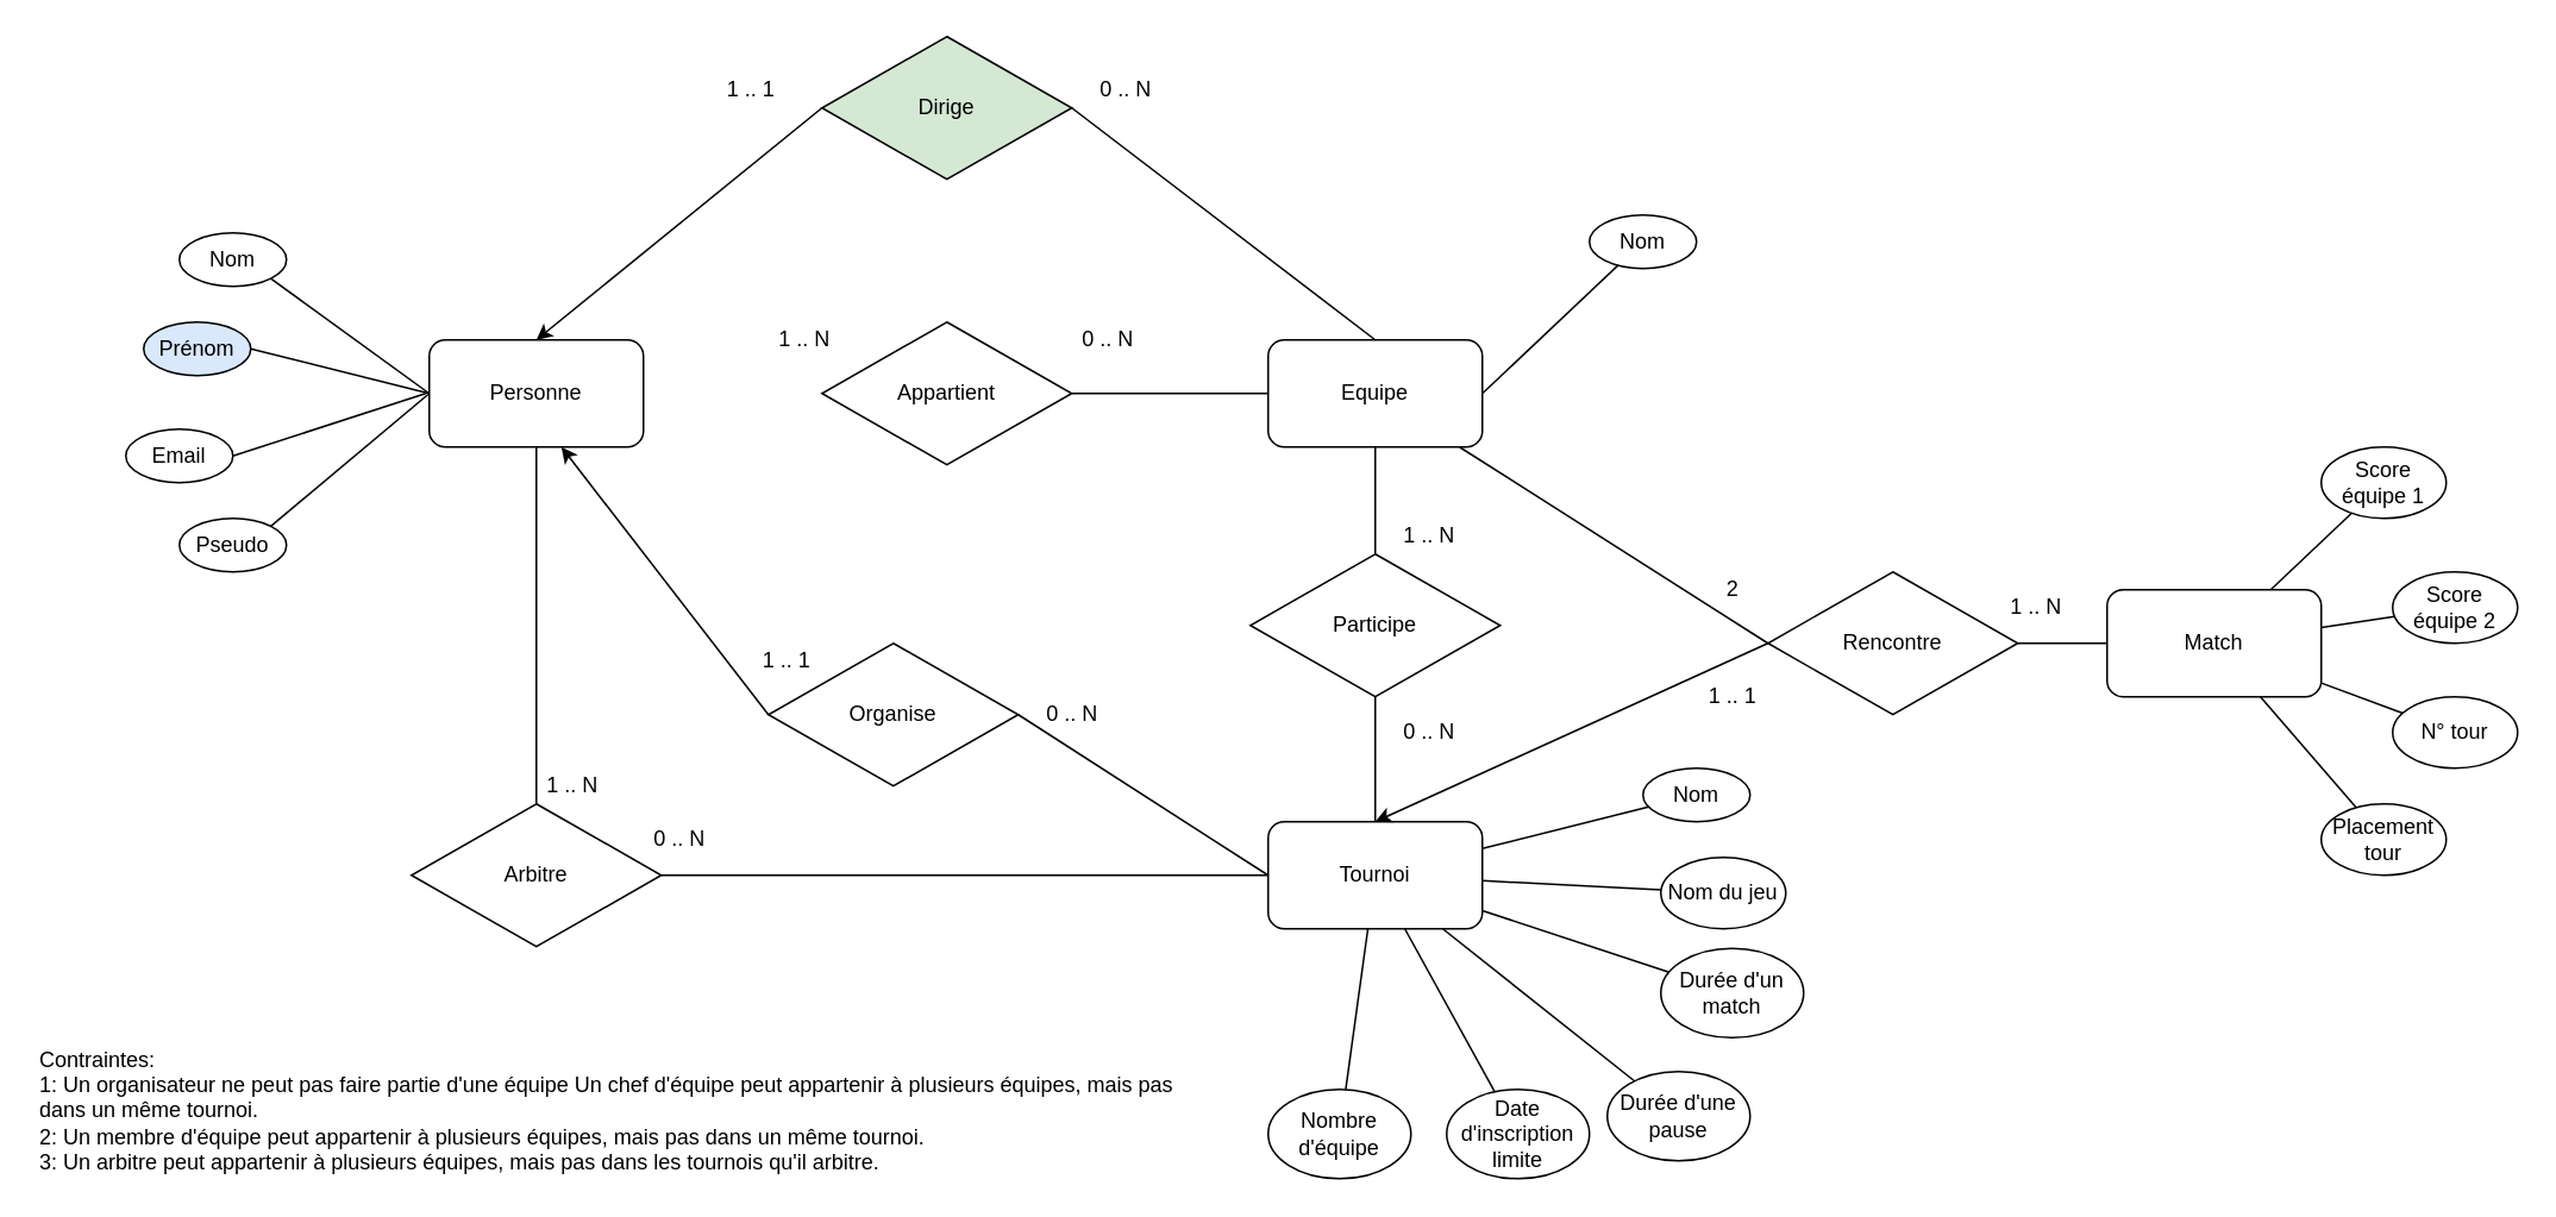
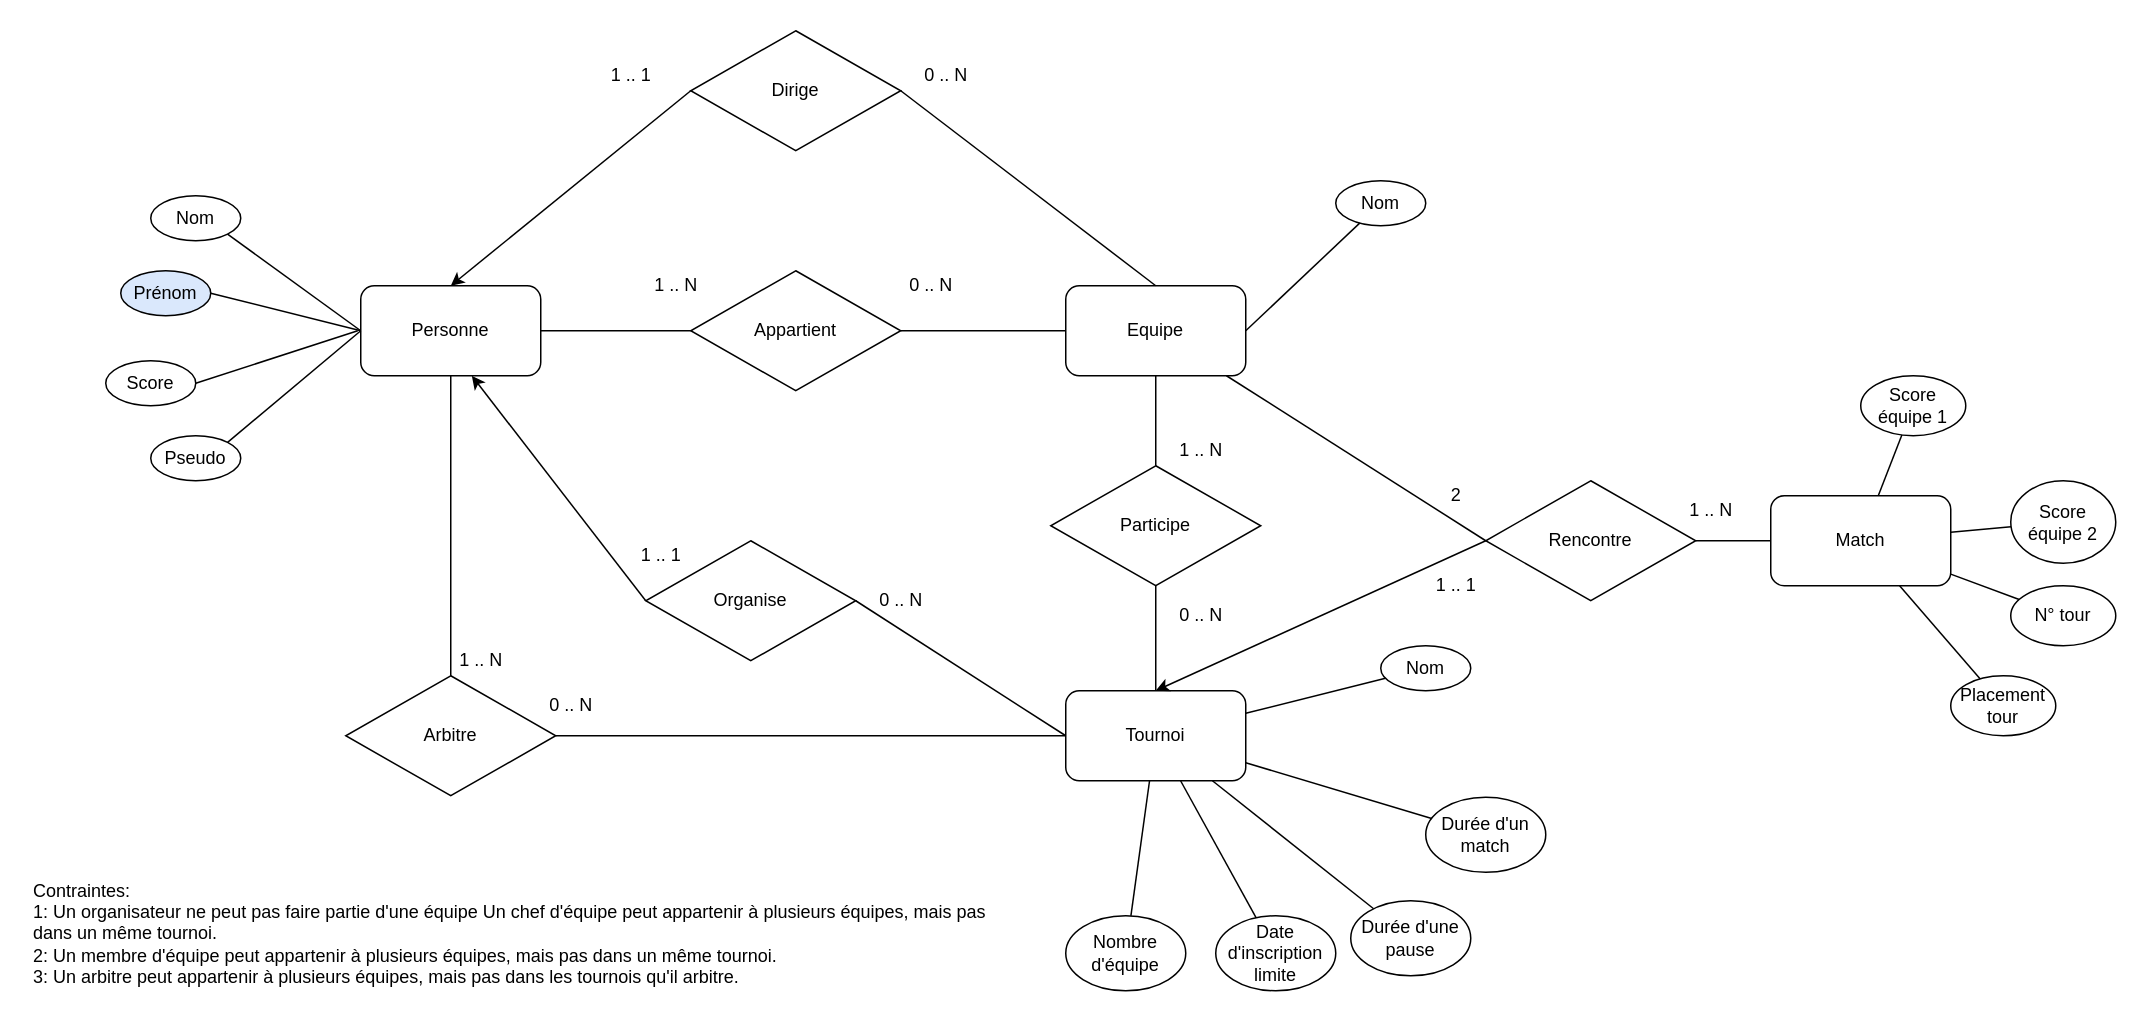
  <mxCell id="0" />
  <mxCell id="1" parent="0" />
  <mxCell id="2" value="Personne" style="rounded=1;whiteSpace=wrap;html=1;" parent="1" vertex="1"><mxGeometry x="240" y="190" width="120" height="60" as="geometry" /></mxCell>
  <mxCell id="3" value="Equipe" style="rounded=1;whiteSpace=wrap;html=1;" parent="1" vertex="1"><mxGeometry x="710" y="190" width="120" height="60" as="geometry" /></mxCell>
  <mxCell id="4" value="Appartient" style="rhombus;whiteSpace=wrap;html=1;" parent="1" vertex="1"><mxGeometry x="460" y="180" width="140" height="80" as="geometry" /></mxCell>
  <mxCell id="5" value="Nom" style="ellipse;whiteSpace=wrap;html=1;" parent="1" vertex="1"><mxGeometry x="100" y="130" width="60" height="30" as="geometry" /></mxCell>
  <mxCell id="6" value="Prénom" style="ellipse;whiteSpace=wrap;html=1;fillColor=#dae8fc;" parent="1" vertex="1"><mxGeometry x="80" y="180" width="60" height="30" as="geometry" /></mxCell>
  <mxCell id="7" value="Pseudo" style="ellipse;whiteSpace=wrap;html=1;" parent="1" vertex="1"><mxGeometry x="100" y="290" width="60" height="30" as="geometry" /></mxCell>
  <mxCell id="8" value="" style="endArrow=none;html=1;exitX=1;exitY=0.5;exitDx=0;exitDy=0;entryX=0;entryY=0.5;entryDx=0;entryDy=0;" parent="1" source="6" target="2" edge="1"><mxGeometry width="50" height="50" relative="1" as="geometry"><mxPoint x="390" y="350" as="sourcePoint" /><mxPoint x="440" y="300" as="targetPoint" /></mxGeometry></mxCell>
  <mxCell id="9" value="" style="endArrow=none;html=1;exitX=1;exitY=0;exitDx=0;exitDy=0;entryX=0;entryY=0.5;entryDx=0;entryDy=0;" parent="1" source="7" target="2" edge="1"><mxGeometry width="50" height="50" relative="1" as="geometry"><mxPoint x="170" y="230" as="sourcePoint" /><mxPoint x="250" y="230" as="targetPoint" /></mxGeometry></mxCell>
  <mxCell id="10" value="" style="endArrow=none;html=1;entryX=0;entryY=0.5;entryDx=0;entryDy=0;exitX=1;exitY=1;exitDx=0;exitDy=0;" parent="1" source="5" target="2" edge="1"><mxGeometry width="50" height="50" relative="1" as="geometry"><mxPoint x="190" y="170" as="sourcePoint" /><mxPoint x="250" y="230" as="targetPoint" /></mxGeometry></mxCell>
- <mxCell id="11" value="Email" style="ellipse;whiteSpace=wrap;html=1;" parent="1" vertex="1"><mxGeometry x="70" y="240" width="60" height="30" as="geometry" /></mxCell>
+ <mxCell id="11" value="Score" style="ellipse;whiteSpace=wrap;html=1;" parent="1" vertex="1"><mxGeometry x="70" y="240" width="60" height="30" as="geometry" /></mxCell>
  <mxCell id="12" value="" style="endArrow=none;html=1;exitX=1;exitY=0.5;exitDx=0;exitDy=0;" parent="1" source="11" edge="1"><mxGeometry width="50" height="50" relative="1" as="geometry"><mxPoint x="610" y="350" as="sourcePoint" /><mxPoint x="238" y="220" as="targetPoint" /></mxGeometry></mxCell>
  <mxCell id="13" value="0 .. N" style="text;html=1;align=center;verticalAlign=middle;resizable=0;points=[];autosize=1;" parent="1" vertex="1"><mxGeometry x="600" y="180" width="40" height="20" as="geometry" /></mxCell>
  <mxCell id="14" value="1 .. N" style="text;html=1;align=center;verticalAlign=middle;resizable=0;points=[];autosize=1;" parent="1" vertex="1"><mxGeometry x="430" y="180" width="40" height="20" as="geometry" /></mxCell>
+ <mxCell id="15" value="" style="endArrow=none;html=1;exitX=1;exitY=0.5;exitDx=0;exitDy=0;" edge="1" parent="1" source="2" target="4"><mxGeometry width="50" height="50" relative="1" as="geometry"><mxPoint x="710" y="410" as="sourcePoint" /><mxPoint x="760" y="360" as="targetPoint" /></mxGeometry></mxCell>
  <mxCell id="16" value="" style="endArrow=none;html=1;exitX=0;exitY=0.5;exitDx=0;exitDy=0;entryX=1;entryY=0.5;entryDx=0;entryDy=0;" edge="1" parent="1" source="3" target="4"><mxGeometry width="50" height="50" relative="1" as="geometry"><mxPoint x="370" y="230" as="sourcePoint" /><mxPoint x="470" y="230" as="targetPoint" /></mxGeometry></mxCell>
  <mxCell id="17" value="Nom" style="ellipse;whiteSpace=wrap;html=1;" vertex="1" parent="1"><mxGeometry x="890" y="120" width="60" height="30" as="geometry" /></mxCell>
  <mxCell id="18" value="" style="endArrow=none;html=1;exitX=1;exitY=0.5;exitDx=0;exitDy=0;" edge="1" parent="1" source="3" target="17"><mxGeometry width="50" height="50" relative="1" as="geometry"><mxPoint x="690" y="390" as="sourcePoint" /><mxPoint x="740" y="340" as="targetPoint" /></mxGeometry></mxCell>
  <mxCell id="19" style="edgeStyle=none;rounded=0;orthogonalLoop=1;jettySize=auto;html=1;exitX=0;exitY=0.5;exitDx=0;exitDy=0;entryX=0.5;entryY=0;entryDx=0;entryDy=0;" edge="1" parent="1" source="20" target="2"><mxGeometry relative="1" as="geometry" /></mxCell>
- <mxCell id="20" value="Dirige" style="rhombus;whiteSpace=wrap;html=1;fillColor=#d5e8d4;" vertex="1" parent="1"><mxGeometry x="460" y="20" width="140" height="80" as="geometry" /></mxCell>
+ <mxCell id="20" value="Dirige" style="rhombus;whiteSpace=wrap;html=1;" vertex="1" parent="1"><mxGeometry x="460" y="20" width="140" height="80" as="geometry" /></mxCell>
  <mxCell id="21" value="1 .. 1" style="text;html=1;align=center;verticalAlign=middle;resizable=0;points=[];autosize=1;" vertex="1" parent="1"><mxGeometry x="400" y="40" width="40" height="20" as="geometry" /></mxCell>
  <mxCell id="22" value="0 .. N" style="text;html=1;align=center;verticalAlign=middle;resizable=0;points=[];autosize=1;" vertex="1" parent="1"><mxGeometry x="610" y="40" width="40" height="20" as="geometry" /></mxCell>
  <mxCell id="23" value="Tournoi" style="rounded=1;whiteSpace=wrap;html=1;" vertex="1" parent="1"><mxGeometry x="710" y="460" width="120" height="60" as="geometry" /></mxCell>
  <mxCell id="24" value="Participe" style="rhombus;whiteSpace=wrap;html=1;" vertex="1" parent="1"><mxGeometry x="700" y="310" width="140" height="80" as="geometry" /></mxCell>
  <mxCell id="25" value="" style="endArrow=none;html=1;entryX=0.5;entryY=1;entryDx=0;entryDy=0;" edge="1" parent="1" source="24" target="3"><mxGeometry width="50" height="50" relative="1" as="geometry"><mxPoint x="690" y="390" as="sourcePoint" /><mxPoint x="740" y="340" as="targetPoint" /></mxGeometry></mxCell>
  <mxCell id="26" value="" style="endArrow=none;html=1;entryX=0.5;entryY=1;entryDx=0;entryDy=0;exitX=0.5;exitY=0;exitDx=0;exitDy=0;" edge="1" parent="1" source="23" target="24"><mxGeometry width="50" height="50" relative="1" as="geometry"><mxPoint x="780" y="320" as="sourcePoint" /><mxPoint x="780" y="260" as="targetPoint" /></mxGeometry></mxCell>
  <mxCell id="27" value="0 .. N" style="text;html=1;align=center;verticalAlign=middle;resizable=0;points=[];autosize=1;" vertex="1" parent="1"><mxGeometry x="780" y="400" width="40" height="20" as="geometry" /></mxCell>
  <mxCell id="28" value="1 .. N" style="text;html=1;align=center;verticalAlign=middle;resizable=0;points=[];autosize=1;" vertex="1" parent="1"><mxGeometry x="780" y="290" width="40" height="20" as="geometry" /></mxCell>
  <mxCell id="29" style="edgeStyle=none;rounded=0;orthogonalLoop=1;jettySize=auto;html=1;exitX=0;exitY=0.5;exitDx=0;exitDy=0;entryX=0.617;entryY=1;entryDx=0;entryDy=0;entryPerimeter=0;" edge="1" parent="1" source="30" target="2"><mxGeometry relative="1" as="geometry" /></mxCell>
  <mxCell id="30" value="Organise" style="rhombus;whiteSpace=wrap;html=1;" vertex="1" parent="1"><mxGeometry x="430" y="360" width="140" height="80" as="geometry" /></mxCell>
  <mxCell id="31" value="0 .. N" style="text;html=1;align=center;verticalAlign=middle;resizable=0;points=[];autosize=1;" vertex="1" parent="1"><mxGeometry x="580" y="390" width="40" height="20" as="geometry" /></mxCell>
  <mxCell id="32" value="" style="endArrow=none;html=1;exitX=1;exitY=0.5;exitDx=0;exitDy=0;entryX=0;entryY=0.5;entryDx=0;entryDy=0;" edge="1" parent="1" source="30" target="23"><mxGeometry width="50" height="50" relative="1" as="geometry"><mxPoint x="690" y="390" as="sourcePoint" /><mxPoint x="740" y="340" as="targetPoint" /></mxGeometry></mxCell>
  <mxCell id="33" value="1 .. 1" style="text;html=1;align=center;verticalAlign=middle;resizable=0;points=[];autosize=1;" vertex="1" parent="1"><mxGeometry x="420" y="360" width="40" height="20" as="geometry" /></mxCell>
  <mxCell id="34" value="Nom" style="ellipse;whiteSpace=wrap;html=1;" vertex="1" parent="1"><mxGeometry x="920" y="430" width="60" height="30" as="geometry" /></mxCell>
- <mxCell id="35" value="Nom du jeu" style="ellipse;whiteSpace=wrap;html=1;" vertex="1" parent="1"><mxGeometry x="930" y="480" width="70" height="40" as="geometry" /></mxCell>
- <mxCell id="36" value="Durée d'un match" style="ellipse;whiteSpace=wrap;html=1;" vertex="1" parent="1"><mxGeometry x="930" y="531" width="80" height="50" as="geometry" /></mxCell>
+ <mxCell id="36" value="Durée d'un match" style="ellipse;whiteSpace=wrap;html=1;" vertex="1" parent="1"><mxGeometry x="950" y="531" width="80" height="50" as="geometry" /></mxCell>
  <mxCell id="37" value="Durée d'une pause" style="ellipse;whiteSpace=wrap;html=1;" vertex="1" parent="1"><mxGeometry x="900" y="600" width="80" height="50" as="geometry" /></mxCell>
  <mxCell id="38" value="Date d'inscription limite" style="ellipse;whiteSpace=wrap;html=1;" vertex="1" parent="1"><mxGeometry x="810" y="610" width="80" height="50" as="geometry" /></mxCell>
  <mxCell id="39" value="Nombre d'équipe" style="ellipse;whiteSpace=wrap;html=1;" vertex="1" parent="1"><mxGeometry x="710" y="610" width="80" height="50" as="geometry" /></mxCell>
  <mxCell id="40" value="" style="endArrow=none;html=1;" edge="1" parent="1" source="23" target="34"><mxGeometry width="50" height="50" relative="1" as="geometry"><mxPoint x="690" y="360" as="sourcePoint" /><mxPoint x="740" y="310" as="targetPoint" /></mxGeometry></mxCell>
- <mxCell id="41" value="" style="endArrow=none;html=1;" edge="1" parent="1" source="23" target="35"><mxGeometry width="50" height="50" relative="1" as="geometry"><mxPoint y="485" as="sourcePoint" x="840" /><mxPoint x="933.167" y="461.708" as="targetPoint" /></mxGeometry></mxCell>
  <mxCell id="42" value="" style="endArrow=none;html=1;" edge="1" parent="1" source="23" target="36"><mxGeometry width="50" height="50" relative="1" as="geometry"><mxPoint y="503.077" as="sourcePoint" x="840" /><mxPoint x="940.14" y="508.212" as="targetPoint" /></mxGeometry></mxCell>
  <mxCell id="43" value="" style="endArrow=none;html=1;" edge="1" parent="1" source="23" target="37"><mxGeometry width="50" height="50" relative="1" as="geometry"><mxPoint y="519.811" as="sourcePoint" x="840" /><mxPoint x="944.608" y="554.35" as="targetPoint" /></mxGeometry></mxCell>
  <mxCell id="44" value="" style="endArrow=none;html=1;" edge="1" parent="1" source="23" target="38"><mxGeometry width="50" height="50" relative="1" as="geometry"><mxPoint x="850" y="529.811" as="sourcePoint" /><mxPoint x="954.608" y="564.35" as="targetPoint" /></mxGeometry></mxCell>
  <mxCell id="45" value="" style="endArrow=none;html=1;" edge="1" parent="1" source="23" target="39"><mxGeometry width="50" height="50" relative="1" as="geometry"><mxPoint x="796.552" y="530" as="sourcePoint" /><mxPoint x="846.96" y="621.366" as="targetPoint" /></mxGeometry></mxCell>
  <mxCell id="46" value="Arbitre" style="rhombus;whiteSpace=wrap;html=1;" vertex="1" parent="1"><mxGeometry x="230" y="450" width="140" height="80" as="geometry" /></mxCell>
  <mxCell id="47" value="" style="endArrow=none;html=1;entryX=0.5;entryY=1;entryDx=0;entryDy=0;" edge="1" parent="1" source="46" target="2"><mxGeometry width="50" height="50" relative="1" as="geometry"><mxPoint x="690" y="440" as="sourcePoint" /><mxPoint x="740" y="390" as="targetPoint" /></mxGeometry></mxCell>
  <mxCell id="48" value="" style="endArrow=none;html=1;entryX=0;entryY=0.5;entryDx=0;entryDy=0;exitX=1;exitY=0.5;exitDx=0;exitDy=0;" edge="1" parent="1" source="46" target="23"><mxGeometry width="50" height="50" relative="1" as="geometry"><mxPoint x="310" y="460" as="sourcePoint" /><mxPoint x="310" y="260" as="targetPoint" /></mxGeometry></mxCell>
  <mxCell id="49" value="0 .. N" style="text;html=1;align=center;verticalAlign=middle;resizable=0;points=[];autosize=1;" vertex="1" parent="1"><mxGeometry x="360" y="460" width="40" height="20" as="geometry" /></mxCell>
  <mxCell id="50" value="1 .. N" style="text;html=1;align=center;verticalAlign=middle;resizable=0;points=[];autosize=1;" vertex="1" parent="1"><mxGeometry x="300" y="430" width="40" height="20" as="geometry" /></mxCell>
  <mxCell id="51" value="Contraintes:&lt;br&gt;1:&amp;nbsp;Un organisateur ne peut pas faire partie d'une équipe Un chef d'équipe peut appartenir à plusieurs équipes, mais pas dans un même tournoi.&lt;br&gt;2: Un membre d'équipe peut appartenir à plusieurs équipes, mais pas dans un même tournoi.&lt;br&gt;3:&amp;nbsp;Un arbitre peut appartenir à plusieurs équipes, mais pas dans les tournois qu'il arbitre." style="text;html=1;strokeColor=none;fillColor=none;align=left;verticalAlign=left;whiteSpace=wrap;rounded=0;" vertex="1" parent="1"><mxGeometry x="20" y="580" width="650" height="70" as="geometry" /></mxCell>
  <mxCell id="52" value="" style="endArrow=none;html=1;entryX=1;entryY=0.5;entryDx=0;entryDy=0;exitX=0.5;exitY=0;exitDx=0;exitDy=0;" edge="1" parent="1" source="3" target="20"><mxGeometry width="50" height="50" relative="1" as="geometry"><mxPoint x="700" y="390" as="sourcePoint" /><mxPoint x="750" y="340" as="targetPoint" /></mxGeometry></mxCell>
  <mxCell id="53" value="Match" style="rounded=1;whiteSpace=wrap;html=1;" vertex="1" parent="1"><mxGeometry x="1180" y="330" width="120" height="60" as="geometry" /></mxCell>
  <mxCell id="54" style="edgeStyle=none;rounded=0;orthogonalLoop=1;jettySize=auto;html=1;exitX=0;exitY=0.5;exitDx=0;exitDy=0;entryX=0.5;entryY=0;entryDx=0;entryDy=0;" edge="1" parent="1" source="55" target="23"><mxGeometry relative="1" as="geometry" /></mxCell>
  <mxCell id="55" value="Rencontre" style="rhombus;whiteSpace=wrap;html=1;" vertex="1" parent="1"><mxGeometry x="990" y="320" width="140" height="80" as="geometry" /></mxCell>
  <mxCell id="56" value="" style="endArrow=none;html=1;exitX=0;exitY=0.5;exitDx=0;exitDy=0;" edge="1" parent="1" source="55" target="3"><mxGeometry width="50" height="50" relative="1" as="geometry"><mxPoint x="1200" y="310" as="sourcePoint" /><mxPoint x="1250" y="260" as="targetPoint" /></mxGeometry></mxCell>
  <mxCell id="57" value="" style="endArrow=none;html=1;exitX=1;exitY=0.5;exitDx=0;exitDy=0;entryX=0;entryY=0.5;entryDx=0;entryDy=0;" edge="1" parent="1" source="55" target="53"><mxGeometry width="50" height="50" relative="1" as="geometry"><mxPoint x="1140" y="450" as="sourcePoint" /><mxPoint x="1190" y="400" as="targetPoint" /></mxGeometry></mxCell>
  <mxCell id="58" value="1 .. N" style="text;html=1;align=center;verticalAlign=middle;resizable=0;points=[];autosize=1;" vertex="1" parent="1"><mxGeometry x="1120" y="330" width="40" height="20" as="geometry" /></mxCell>
  <mxCell id="59" value="2" style="text;html=1;align=center;verticalAlign=middle;resizable=0;points=[];autosize=1;" vertex="1" parent="1"><mxGeometry x="960" y="320" width="20" height="20" as="geometry" /></mxCell>
  <mxCell id="60" value="1 .. 1" style="text;html=1;align=center;verticalAlign=middle;resizable=0;points=[];autosize=1;" vertex="1" parent="1"><mxGeometry x="950" y="380" width="40" height="20" as="geometry" /></mxCell>
- <mxCell id="61" value="Score équipe 1" style="ellipse;whiteSpace=wrap;html=1;" vertex="1" parent="1"><mxGeometry x="1300" y="250" width="70" height="40" as="geometry" /></mxCell>
- <mxCell id="62" value="Score équipe 2" style="ellipse;whiteSpace=wrap;html=1;" vertex="1" parent="1"><mxGeometry x="1340" y="320" width="70" height="40" as="geometry" /></mxCell>
+ <mxCell id="61" value="Score équipe 1" style="ellipse;whiteSpace=wrap;html=1;" vertex="1" parent="1"><mxGeometry x="1240" y="250" width="70" height="40" as="geometry" /></mxCell>
+ <mxCell id="62" value="Score équipe 2" style="ellipse;whiteSpace=wrap;html=1;" vertex="1" parent="1"><mxGeometry x="1340" y="320" width="70" height="55" as="geometry" /></mxCell>
  <mxCell id="63" value="N° tour" style="ellipse;whiteSpace=wrap;html=1;" vertex="1" parent="1"><mxGeometry x="1340" y="390" width="70" height="40" as="geometry" /></mxCell>
  <mxCell id="64" value="Placement tour" style="ellipse;whiteSpace=wrap;html=1;" vertex="1" parent="1"><mxGeometry x="1300" y="450" width="70" height="40" as="geometry" /></mxCell>
  <mxCell id="65" value="" style="endArrow=none;html=1;" edge="1" parent="1" source="53" target="61"><mxGeometry width="50" height="50" relative="1" as="geometry"><mxPoint x="1180" y="370" as="sourcePoint" /><mxPoint x="1230" y="320" as="targetPoint" /></mxGeometry></mxCell>
  <mxCell id="66" value="" style="endArrow=none;html=1;" edge="1" parent="1" source="53" target="62"><mxGeometry width="50" height="50" relative="1" as="geometry"><mxPoint x="1281.667" y="340" as="sourcePoint" /><mxPoint x="1326.923" y="297.126" as="targetPoint" /></mxGeometry></mxCell>
  <mxCell id="67" value="" style="endArrow=none;html=1;" edge="1" parent="1" source="53" target="63"><mxGeometry width="50" height="50" relative="1" as="geometry"><mxPoint x="1310" y="361.111" as="sourcePoint" /><mxPoint x="1351.12" y="355.019" as="targetPoint" /></mxGeometry></mxCell>
  <mxCell id="68" value="" style="endArrow=none;html=1;" edge="1" parent="1" source="53" target="64"><mxGeometry width="50" height="50" relative="1" as="geometry"><mxPoint x="1310" y="392.241" as="sourcePoint" /><mxPoint x="1355.603" y="409.146" as="targetPoint" /></mxGeometry></mxCell>
